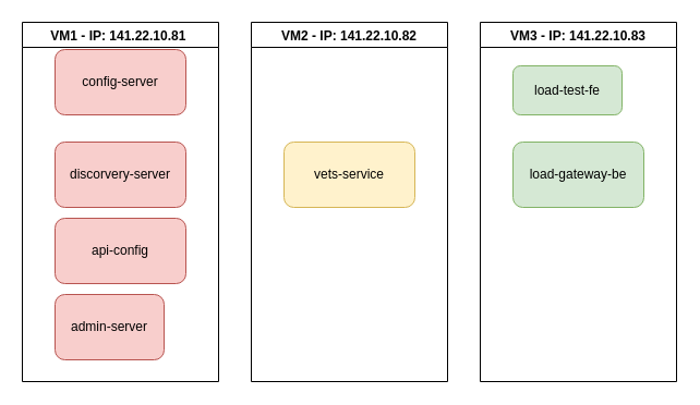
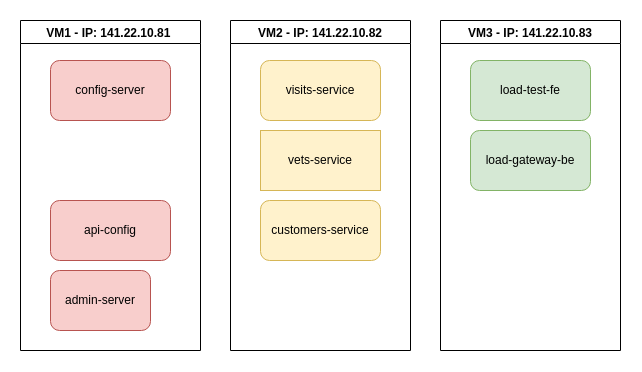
  <mxCell id="0" />
  <mxCell id="1" parent="0" />
  <mxCell id="2" value="VM1 - IP: 141.22.10.81 " style="swimlane;startSize=23;" vertex="1" parent="1"><mxGeometry x="20" y="20" width="180" height="330" as="geometry" /></mxCell>
  <mxCell id="3" value="admin-server" style="rounded=1;whiteSpace=wrap;html=1;fillColor=#f8cecc;strokeColor=#b85450;" vertex="1" parent="2"><mxGeometry x="30" y="250" width="100" height="60" as="geometry" /></mxCell>
  <mxCell id="4" value="api-config" style="rounded=1;whiteSpace=wrap;html=1;fillColor=#f8cecc;strokeColor=#b85450;" vertex="1" parent="2"><mxGeometry x="30" y="180" width="120" height="60" as="geometry" /></mxCell>
- <mxCell id="5" value="config-server" style="rounded=1;whiteSpace=wrap;html=1;fillColor=#f8cecc;strokeColor=#b85450;" vertex="1" parent="2"><mxGeometry x="30" y="25" width="120" height="60" as="geometry" /></mxCell>
- <mxCell id="6" value="discorvery-server" style="rounded=1;whiteSpace=wrap;html=1;fillColor=#f8cecc;strokeColor=#b85450;" vertex="1" parent="2"><mxGeometry x="30" y="110" width="120" height="60" as="geometry" /></mxCell>
+ <mxCell id="5" value="config-server" style="rounded=1;whiteSpace=wrap;html=1;fillColor=#f8cecc;strokeColor=#b85450;" vertex="1" parent="2"><mxGeometry x="30" y="40" width="120" height="60" as="geometry" /></mxCell>
  <mxCell id="7" value="VM2 - IP: 141.22.10.82" style="swimlane;startSize=23;" vertex="1" parent="1"><mxGeometry x="230" y="20" width="180" height="330" as="geometry" /></mxCell>
- <mxCell id="9" value="vets-service" style="rounded=1;whiteSpace=wrap;html=1;fillColor=#fff2cc;strokeColor=#d6b656;" vertex="1" parent="7"><mxGeometry x="30" y="110" width="120" height="60" as="geometry" /></mxCell>
+ <mxCell id="8" value="customers-service" style="rounded=1;whiteSpace=wrap;html=1;fillColor=#fff2cc;strokeColor=#d6b656;" vertex="1" parent="7"><mxGeometry x="30" y="180" width="120" height="60" as="geometry" /></mxCell>
+ <mxCell id="9" value="vets-service" style="whiteSpace=wrap;html=1;fillColor=#fff2cc;strokeColor=#d6b656;rounded=0;" vertex="1" parent="7"><mxGeometry x="30" y="110" width="120" height="60" as="geometry" /></mxCell>
+ <mxCell id="10" value="visits-service" style="rounded=1;whiteSpace=wrap;html=1;fillColor=#fff2cc;strokeColor=#d6b656;" vertex="1" parent="7"><mxGeometry x="30" y="40" width="120" height="60" as="geometry" /></mxCell>
  <mxCell id="11" value="VM3 - IP: 141.22.10.83" style="swimlane;startSize=23;" vertex="1" parent="1"><mxGeometry x="440" y="20" width="180" height="330" as="geometry" /></mxCell>
- <mxCell id="12" value="load-test-fe" style="rounded=1;whiteSpace=wrap;html=1;fillColor=#d5e8d4;strokeColor=#82b366;" vertex="1" parent="11"><mxGeometry x="30" y="40" width="100" height="45" as="geometry" /></mxCell>
+ <mxCell id="12" value="load-test-fe" style="rounded=1;whiteSpace=wrap;html=1;fillColor=#d5e8d4;strokeColor=#82b366;" vertex="1" parent="11"><mxGeometry x="30" y="40" width="120" height="60" as="geometry" /></mxCell>
  <mxCell id="13" value="load-gateway-be" style="rounded=1;whiteSpace=wrap;html=1;fillColor=#d5e8d4;strokeColor=#82b366;" vertex="1" parent="11"><mxGeometry x="30" y="110" width="120" height="60" as="geometry" /></mxCell>
